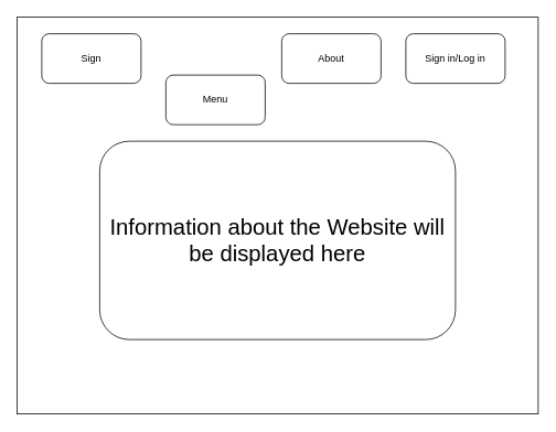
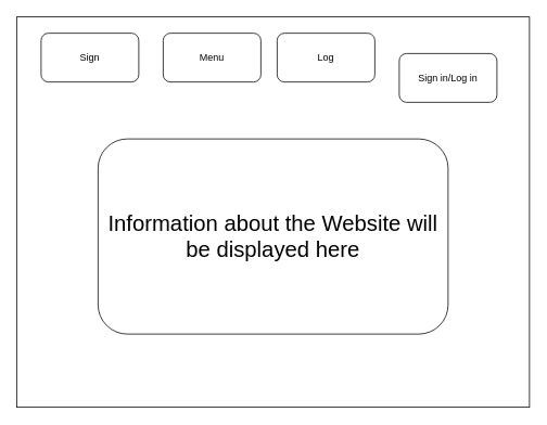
  <mxCell id="0" />
  <mxCell id="1" parent="0" />
  <mxCell id="2" value="" style="rounded=0;whiteSpace=wrap;html=1;" vertex="1" parent="1"><mxGeometry x="20" y="20" width="630" height="480" as="geometry" /></mxCell>
  <mxCell id="3" value="Sign" style="rounded=1;whiteSpace=wrap;html=1;" vertex="1" parent="1"><mxGeometry x="50" y="40" width="120" height="60" as="geometry" /></mxCell>
- <mxCell id="4" value="Menu" style="rounded=1;whiteSpace=wrap;html=1;" vertex="1" parent="1"><mxGeometry x="200" y="90" width="120" height="60" as="geometry" /></mxCell>
- <mxCell id="5" value="About" style="rounded=1;whiteSpace=wrap;html=1;" vertex="1" parent="1"><mxGeometry x="340" y="40" width="120" height="60" as="geometry" /></mxCell>
- <mxCell id="6" value="Sign in/Log in" style="rounded=1;whiteSpace=wrap;html=1;" vertex="1" parent="1"><mxGeometry x="490" y="40" width="120" height="60" as="geometry" /></mxCell>
+ <mxCell id="4" value="Menu" style="rounded=1;whiteSpace=wrap;html=1;" vertex="1" parent="1"><mxGeometry x="200" y="40" width="120" height="60" as="geometry" /></mxCell>
+ <mxCell id="5" value="Log" style="rounded=1;whiteSpace=wrap;html=1;" vertex="1" parent="1"><mxGeometry x="340" y="40" width="120" height="60" as="geometry" /></mxCell>
+ <mxCell id="6" value="Sign in/Log in" style="rounded=1;whiteSpace=wrap;html=1;" vertex="1" parent="1"><mxGeometry x="490" y="65" width="120" height="60" as="geometry" /></mxCell>
  <mxCell id="7" value="&lt;font style=&quot;font-size: 27px&quot;&gt;Information about the Website will be displayed here&lt;/font&gt;" style="rounded=1;whiteSpace=wrap;html=1;" vertex="1" parent="1"><mxGeometry x="120" y="170" width="430" height="240" as="geometry" /></mxCell>
